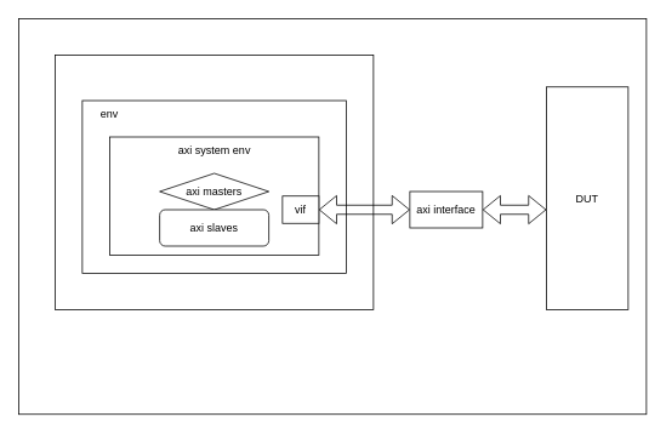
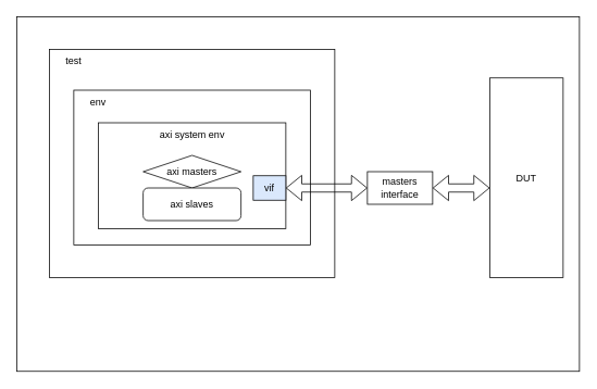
  <mxCell id="0" />
  <mxCell id="1" parent="0" />
  <mxCell id="2" value="" style="rounded=0;whiteSpace=wrap;html=1;" parent="1" vertex="1"><mxGeometry x="20" y="20" width="690" height="435" as="geometry" /></mxCell>
  <mxCell id="3" value="DUT" style="rounded=0;whiteSpace=wrap;html=1;" parent="1" vertex="1"><mxGeometry x="600" y="95" width="90" height="245" as="geometry" /></mxCell>
  <mxCell id="4" value="" style="rounded=0;whiteSpace=wrap;html=1;" parent="1" vertex="1"><mxGeometry x="60" y="60" width="350" height="280" as="geometry" /></mxCell>
+ <mxCell id="5" value="test" style="text;html=1;align=center;verticalAlign=middle;whiteSpace=wrap;rounded=0;" parent="1" vertex="1"><mxGeometry x="60" y="60" width="60" height="30" as="geometry" /></mxCell>
  <mxCell id="6" value="" style="rounded=0;whiteSpace=wrap;html=1;" parent="1" vertex="1"><mxGeometry x="90" y="110" width="290" height="190" as="geometry" /></mxCell>
  <mxCell id="7" value="env" style="text;html=1;align=center;verticalAlign=middle;whiteSpace=wrap;rounded=0;" parent="1" vertex="1"><mxGeometry x="90" y="110" width="60" height="30" as="geometry" /></mxCell>
  <mxCell id="8" value="" style="rounded=0;whiteSpace=wrap;html=1;" parent="1" vertex="1"><mxGeometry x="120" y="150" width="230" height="130" as="geometry" /></mxCell>
  <mxCell id="9" value="axi system env" style="text;html=1;align=center;verticalAlign=middle;whiteSpace=wrap;rounded=0;" parent="1" vertex="1"><mxGeometry x="187.5" y="150" width="95" height="30" as="geometry" /></mxCell>
  <mxCell id="10" value="" style="shape=flexArrow;endArrow=classic;startArrow=classic;html=1;rounded=0;endSize=6;strokeWidth=1;" parent="1" edge="1"><mxGeometry width="100" height="100" relative="1" as="geometry"><mxPoint x="350" y="230" as="sourcePoint" /><mxPoint x="450" y="230" as="targetPoint" /></mxGeometry></mxCell>
  <mxCell id="11" value="axi masters" style="rhombus;whiteSpace=wrap;html=1;" parent="1" vertex="1"><mxGeometry x="175" y="190" width="120" height="40" as="geometry" /></mxCell>
  <mxCell id="12" value="axi slaves" style="whiteSpace=wrap;html=1;rounded=1;" parent="1" vertex="1"><mxGeometry x="175" y="230" width="120" height="40" as="geometry" /></mxCell>
- <mxCell id="13" value="axi interface" style="rounded=0;whiteSpace=wrap;html=1;" parent="1" vertex="1"><mxGeometry x="450" y="210" width="80" height="40" as="geometry" /></mxCell>
- <mxCell id="14" value="vif" style="rounded=0;whiteSpace=wrap;html=1;" parent="1" vertex="1"><mxGeometry x="310" y="215" width="40" height="30" as="geometry" /></mxCell>
+ <mxCell id="13" value="masters interface" style="rounded=0;whiteSpace=wrap;html=1;" parent="1" vertex="1"><mxGeometry x="450" y="210" width="80" height="40" as="geometry" /></mxCell>
+ <mxCell id="14" value="vif" style="rounded=0;whiteSpace=wrap;html=1;fillColor=#dae8fc;" parent="1" vertex="1"><mxGeometry x="310" y="215" width="40" height="30" as="geometry" /></mxCell>
  <mxCell id="15" value="" style="shape=flexArrow;endArrow=classic;startArrow=classic;html=1;rounded=0;endSize=6;strokeWidth=1;" edge="1" parent="1"><mxGeometry width="100" height="100" relative="1" as="geometry"><mxPoint x="530" y="230" as="sourcePoint" /><mxPoint x="600" y="230" as="targetPoint" /></mxGeometry></mxCell>
